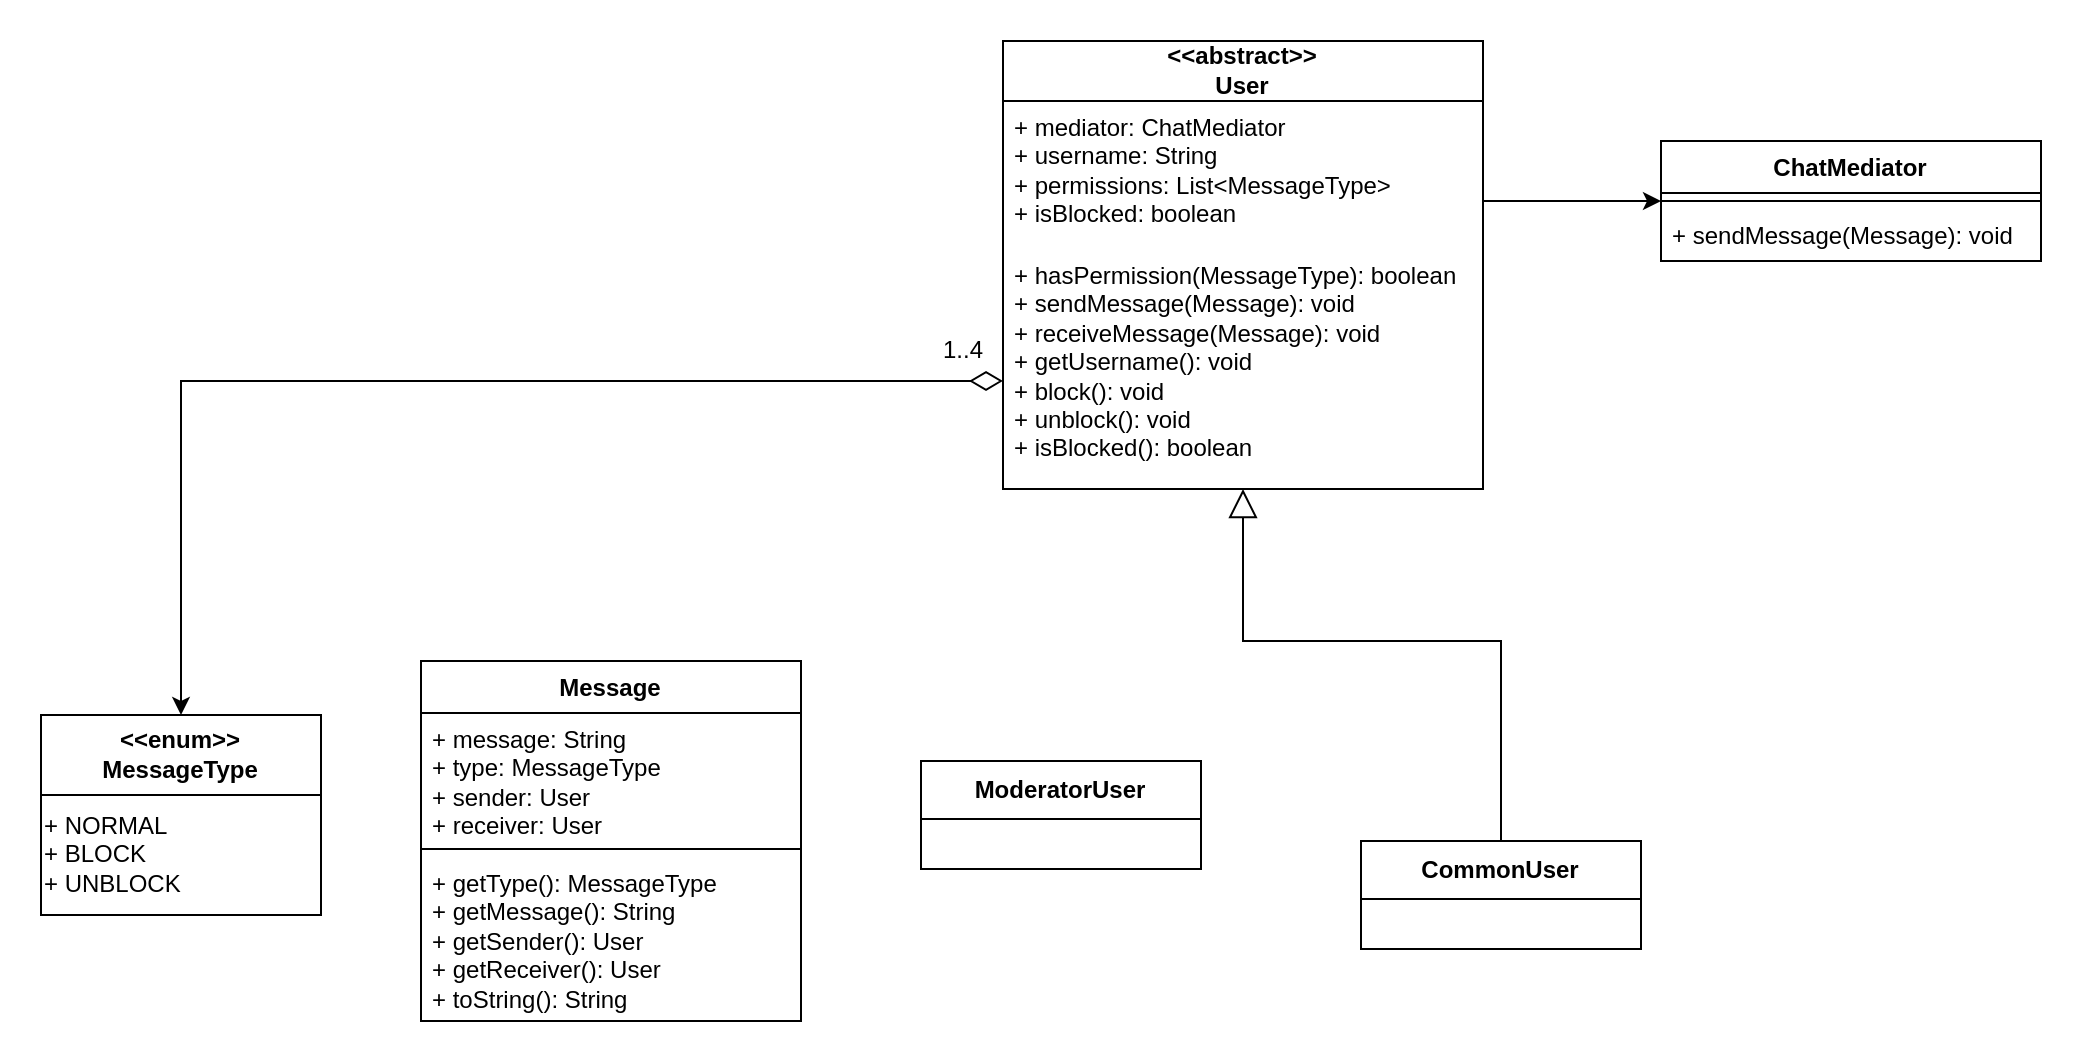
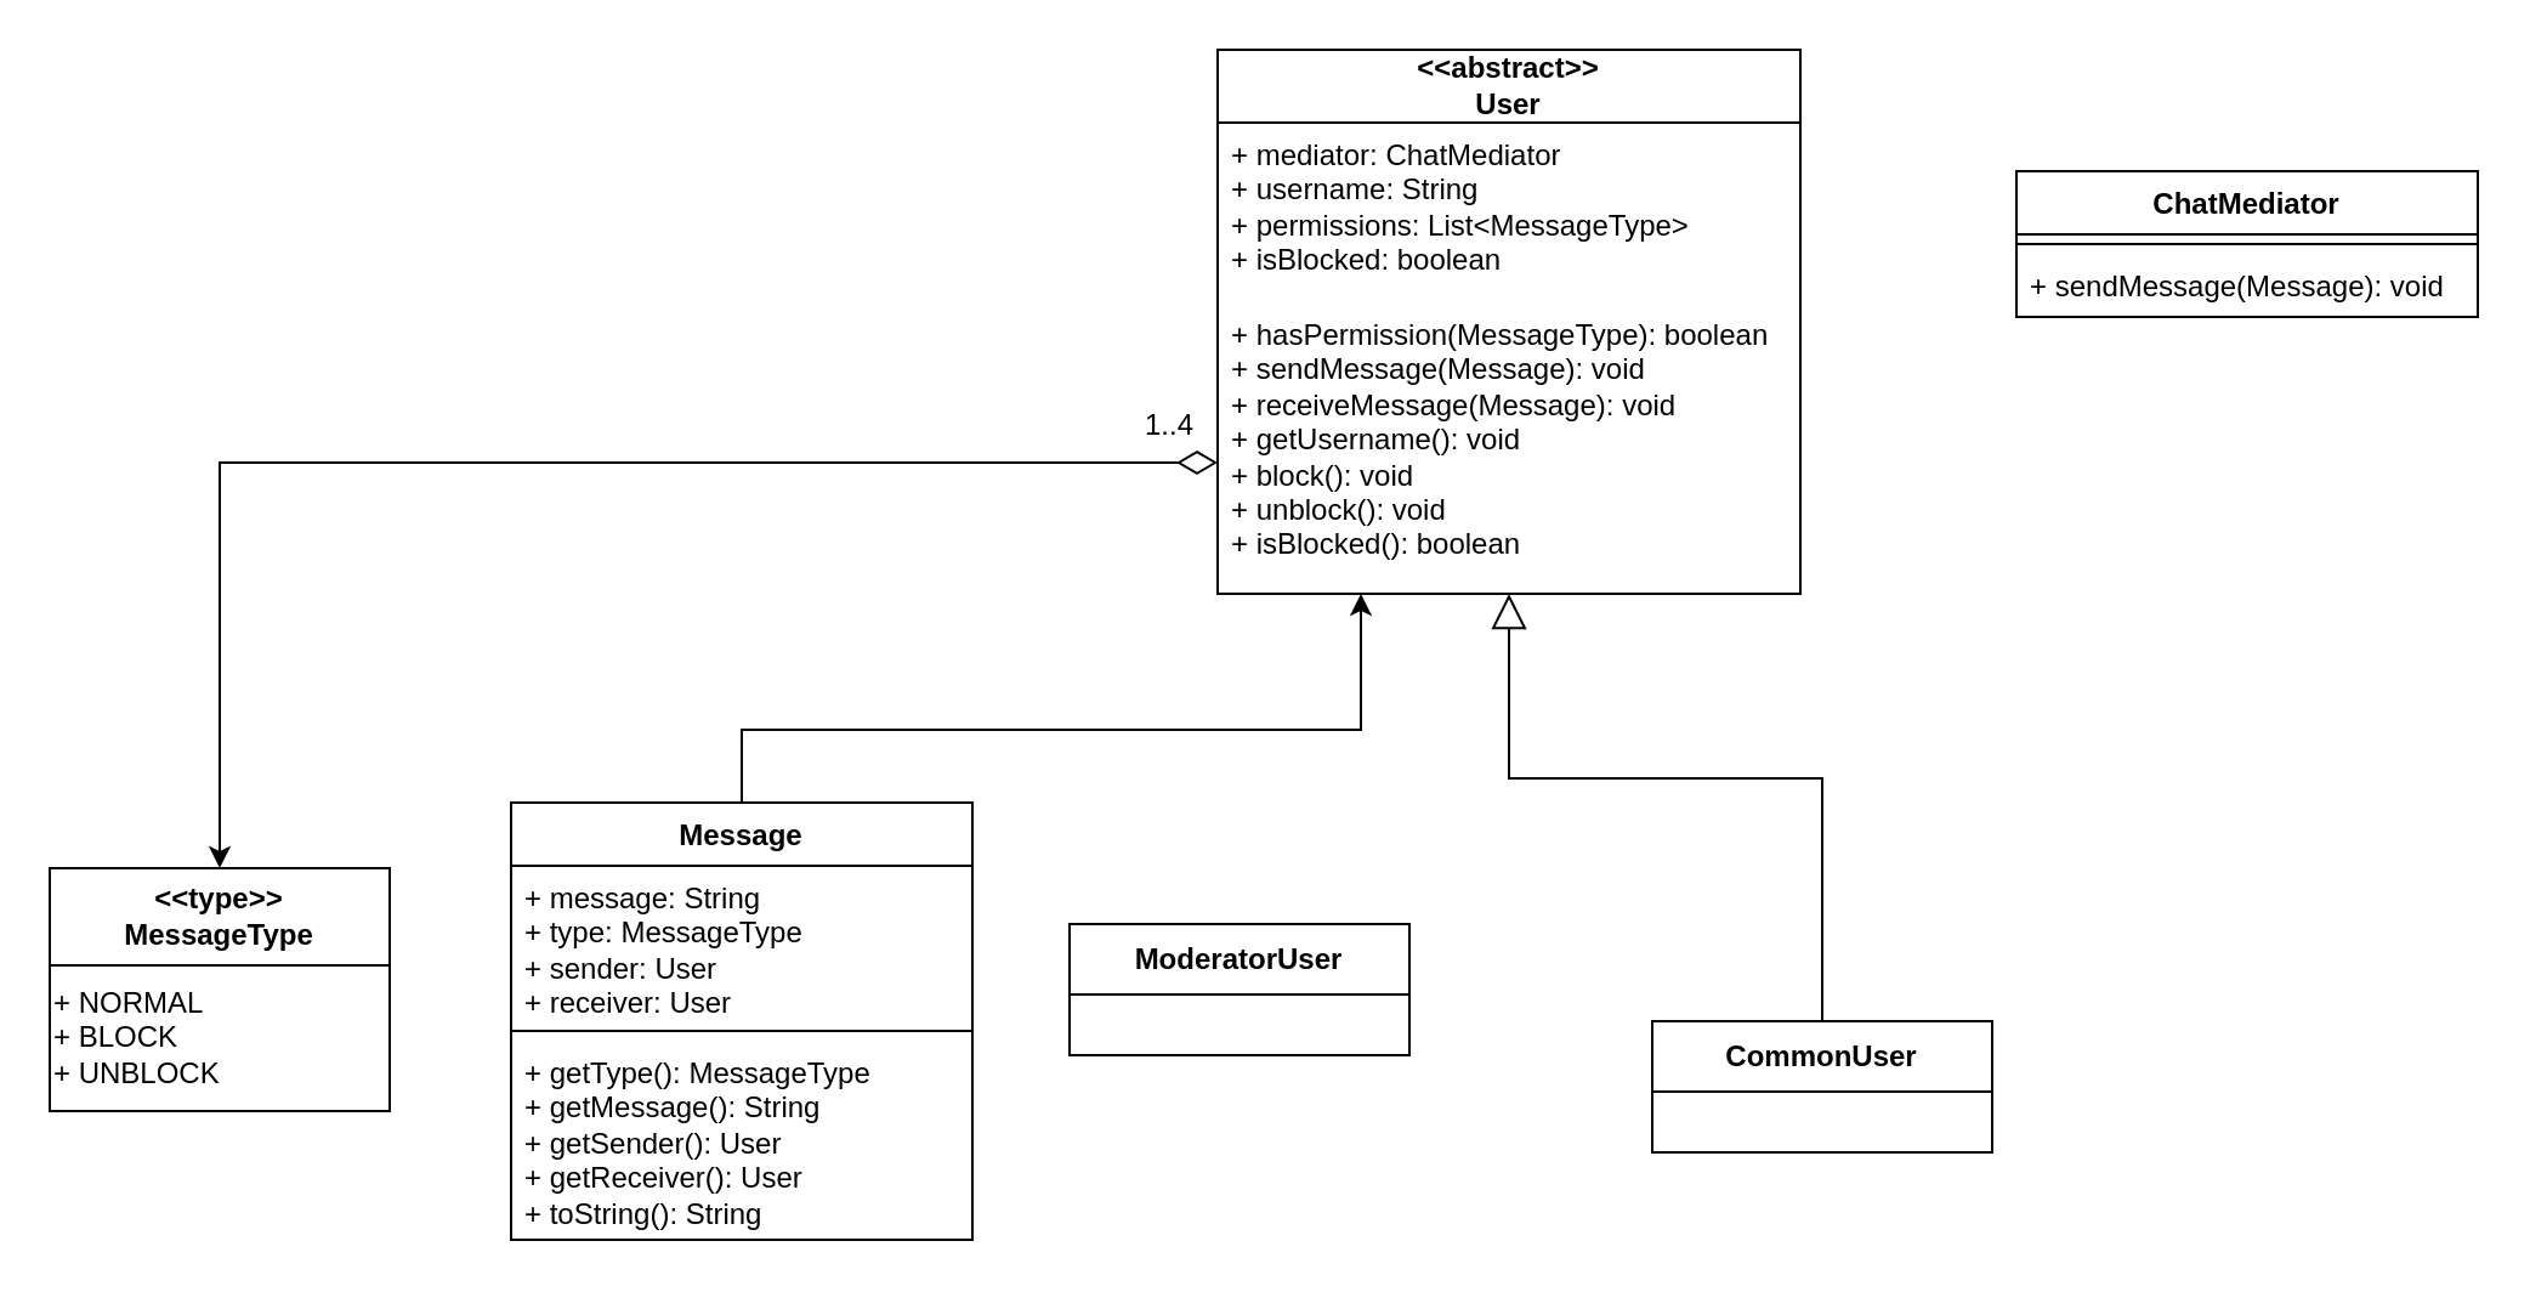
  <mxCell id="0" />
  <mxCell id="1" parent="0" />
  <mxCell id="2" value="ChatMediator" style="swimlane;fontStyle=1;align=center;verticalAlign=top;childLayout=stackLayout;horizontal=1;startSize=26;horizontalStack=0;resizeParent=1;resizeParentMax=0;resizeLast=0;collapsible=1;marginBottom=0;whiteSpace=wrap;html=1;" parent="1" vertex="1"><mxGeometry x="830" y="70" width="190" height="60" as="geometry" /></mxCell>
  <mxCell id="3" value="" style="line;strokeWidth=1;fillColor=none;align=left;verticalAlign=middle;spacingTop=-1;spacingLeft=3;spacingRight=3;rotatable=0;labelPosition=right;points=[];portConstraint=eastwest;strokeColor=inherit;" parent="2" vertex="1"><mxGeometry y="26" width="190" height="8" as="geometry" /></mxCell>
  <mxCell id="4" value="+ sendMessage(Message): void" style="text;strokeColor=none;fillColor=none;align=left;verticalAlign=top;spacingLeft=4;spacingRight=4;overflow=hidden;rotatable=0;points=[[0,0.5],[1,0.5]];portConstraint=eastwest;whiteSpace=wrap;html=1;" parent="2" vertex="1"><mxGeometry y="34" width="190" height="26" as="geometry" /></mxCell>
  <mxCell id="5" style="edgeStyle=orthogonalEdgeStyle;rounded=0;orthogonalLoop=1;jettySize=auto;html=1;startArrow=diamondThin;startFill=0;startSize=14;" parent="1" source="7" target="18" edge="1"><mxGeometry relative="1" as="geometry"><Array as="points"><mxPoint x="90" y="190" /></Array></mxGeometry></mxCell>
- <mxCell id="6" style="edgeStyle=orthogonalEdgeStyle;rounded=0;orthogonalLoop=1;jettySize=auto;html=1;" parent="1" source="7" target="2" edge="1"><mxGeometry relative="1" as="geometry"><Array as="points"><mxPoint x="770" y="100" /><mxPoint x="770" y="100" /></Array></mxGeometry></mxCell>
  <mxCell id="7" value="&lt;b&gt;&amp;lt;&amp;lt;abstract&amp;gt;&amp;gt;&lt;br&gt;User&lt;br&gt;&lt;/b&gt;" style="swimlane;fontStyle=0;childLayout=stackLayout;horizontal=1;startSize=30;fillColor=none;horizontalStack=0;resizeParent=1;resizeParentMax=0;resizeLast=0;collapsible=1;marginBottom=0;whiteSpace=wrap;html=1;" parent="1" vertex="1"><mxGeometry x="501" y="20" width="240" height="224" as="geometry" /></mxCell>
  <mxCell id="8" value="+ mediator: ChatMediator&lt;br&gt;+ username: String&lt;br&gt;+ permissions: List&amp;lt;MessageType&amp;gt;&lt;br&gt;+ isBlocked: boolean" style="text;strokeColor=none;fillColor=none;align=left;verticalAlign=top;spacingLeft=4;spacingRight=4;overflow=hidden;rotatable=0;points=[[0,0.5],[1,0.5]];portConstraint=eastwest;whiteSpace=wrap;html=1;" parent="7" vertex="1"><mxGeometry y="30" width="240" height="74" as="geometry" /></mxCell>
  <mxCell id="9" value="+ hasPermission(MessageType): boolean&lt;br&gt;+ sendMessage(Message): void&lt;br&gt;+ receiveMessage(Message): void&lt;br&gt;+ getUsername(): void&lt;br&gt;+ block(): void&lt;br&gt;+ unblock(): void&lt;br&gt;+ isBlocked(): boolean" style="text;strokeColor=none;fillColor=none;align=left;verticalAlign=top;spacingLeft=4;spacingRight=4;overflow=hidden;rotatable=0;points=[[0,0.5],[1,0.5]];portConstraint=eastwest;whiteSpace=wrap;html=1;" parent="7" vertex="1"><mxGeometry y="104" width="240" height="120" as="geometry" /></mxCell>
- <mxCell id="10" value="ModeratorUser" style="swimlane;fontStyle=1;align=center;verticalAlign=middle;childLayout=stackLayout;horizontal=1;startSize=29;horizontalStack=0;resizeParent=1;resizeParentMax=0;resizeLast=0;collapsible=0;marginBottom=0;html=1;whiteSpace=wrap;" parent="1" vertex="1"><mxGeometry x="460" y="380" width="140" height="54" as="geometry" /></mxCell>
+ <mxCell id="10" value="ModeratorUser" style="swimlane;fontStyle=1;align=center;verticalAlign=middle;childLayout=stackLayout;horizontal=1;startSize=29;horizontalStack=0;resizeParent=1;resizeParentMax=0;resizeLast=0;collapsible=0;marginBottom=0;html=1;whiteSpace=wrap;" parent="1" vertex="1"><mxGeometry x="440" y="380" width="140" height="54" as="geometry" /></mxCell>
  <mxCell id="11" style="edgeStyle=orthogonalEdgeStyle;rounded=0;orthogonalLoop=1;jettySize=auto;html=1;endArrow=block;endFill=0;endSize=12;" parent="1" source="12" target="7" edge="1"><mxGeometry relative="1" as="geometry"><Array as="points"><mxPoint x="750" y="320" /><mxPoint x="621" y="320" /></Array></mxGeometry></mxCell>
  <mxCell id="12" value="CommonUser" style="swimlane;fontStyle=1;align=center;verticalAlign=middle;childLayout=stackLayout;horizontal=1;startSize=29;horizontalStack=0;resizeParent=1;resizeParentMax=0;resizeLast=0;collapsible=0;marginBottom=0;html=1;whiteSpace=wrap;" parent="1" vertex="1"><mxGeometry x="680" y="420" width="140" height="54" as="geometry" /></mxCell>
+ <mxCell id="13" style="edgeStyle=orthogonalEdgeStyle;rounded=0;orthogonalLoop=1;jettySize=auto;html=1;" parent="1" source="14" target="7" edge="1"><mxGeometry relative="1" as="geometry"><Array as="points"><mxPoint x="305" y="300" /><mxPoint x="560" y="300" /></Array></mxGeometry></mxCell>
  <mxCell id="14" value="Message" style="swimlane;fontStyle=1;align=center;verticalAlign=top;childLayout=stackLayout;horizontal=1;startSize=26;horizontalStack=0;resizeParent=1;resizeParentMax=0;resizeLast=0;collapsible=1;marginBottom=0;whiteSpace=wrap;html=1;" parent="1" vertex="1"><mxGeometry x="210" y="330" width="190" height="180" as="geometry" /></mxCell>
  <mxCell id="15" value="+ message: String&lt;br&gt;+ type: MessageType&lt;br&gt;+ sender: User&lt;br&gt;+ receiver: User" style="text;strokeColor=none;fillColor=none;align=left;verticalAlign=top;spacingLeft=4;spacingRight=4;overflow=hidden;rotatable=0;points=[[0,0.5],[1,0.5]];portConstraint=eastwest;whiteSpace=wrap;html=1;" parent="14" vertex="1"><mxGeometry y="26" width="190" height="64" as="geometry" /></mxCell>
  <mxCell id="16" value="" style="line;strokeWidth=1;fillColor=none;align=left;verticalAlign=middle;spacingTop=-1;spacingLeft=3;spacingRight=3;rotatable=0;labelPosition=right;points=[];portConstraint=eastwest;strokeColor=inherit;" parent="14" vertex="1"><mxGeometry y="90" width="190" height="8" as="geometry" /></mxCell>
  <mxCell id="17" value="+ getType(): MessageType&lt;br&gt;+ getMessage(): String&lt;br&gt;+ getSender(): User&lt;br&gt;+ getReceiver(): User&lt;br&gt;+ toString(): String" style="text;strokeColor=none;fillColor=none;align=left;verticalAlign=top;spacingLeft=4;spacingRight=4;overflow=hidden;rotatable=0;points=[[0,0.5],[1,0.5]];portConstraint=eastwest;whiteSpace=wrap;html=1;" parent="14" vertex="1"><mxGeometry y="98" width="190" height="82" as="geometry" /></mxCell>
- <mxCell id="18" value="&amp;lt;&amp;lt;enum&amp;gt;&amp;gt;&lt;br&gt;MessageType" style="swimlane;fontStyle=1;align=center;verticalAlign=middle;childLayout=stackLayout;horizontal=1;startSize=40;horizontalStack=0;resizeParent=1;resizeParentMax=0;resizeLast=0;collapsible=0;marginBottom=0;html=1;whiteSpace=wrap;" parent="1" vertex="1"><mxGeometry x="20" y="357" width="140" height="100" as="geometry" /></mxCell>
+ <mxCell id="18" value="&amp;lt;&amp;lt;type&amp;gt;&amp;gt;&lt;br&gt;MessageType" style="swimlane;fontStyle=1;align=center;verticalAlign=middle;childLayout=stackLayout;horizontal=1;startSize=40;horizontalStack=0;resizeParent=1;resizeParentMax=0;resizeLast=0;collapsible=0;marginBottom=0;html=1;whiteSpace=wrap;" parent="1" vertex="1"><mxGeometry x="20" y="357" width="140" height="100" as="geometry" /></mxCell>
  <mxCell id="19" value="+ NORMAL&lt;br&gt;+ BLOCK&lt;br&gt;+ UNBLOCK" style="text;html=1;align=left;verticalAlign=middle;resizable=0;points=[];autosize=1;strokeColor=none;fillColor=none;" parent="18" vertex="1"><mxGeometry y="40" width="140" height="60" as="geometry" /></mxCell>
  <mxCell id="20" value="1..4" style="text;html=1;align=center;verticalAlign=middle;resizable=0;points=[];autosize=1;strokeColor=none;fillColor=none;" vertex="1" parent="1"><mxGeometry x="461" y="160" width="40" height="30" as="geometry" /></mxCell>
